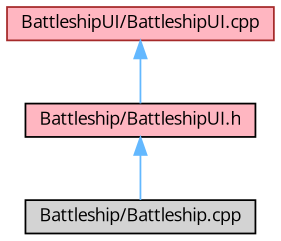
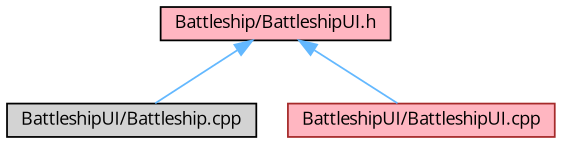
  digraph {
    fontname="Open Sans"
    node [color=black fillcolor=lightpink fontname="Open Sans" fontsize=10 shape=box style=filled]
    edge [color=steelblue1 dir=back fontname="Open Sans" fontsize=10 labelfontname=Helvetica labelfontsize=10 style=solid]
    n1 [fontcolor=black height=0.2 label="Battleship/BattleshipUI.h" width=0.4]
-   n2 [fillcolor=lightgrey height=0.2 label="Battleship/Battleship.cpp" width=0.4]
+   n2 [fillcolor=lightgrey height=0.2 label="BattleshipUI/Battleship.cpp" width=0.4]
    n3 [color=brown height=0.2 label="BattleshipUI/BattleshipUI.cpp" width=0.4]
    n1 -> n2
-   n3 -> n1
+   n1 -> n3
  }
